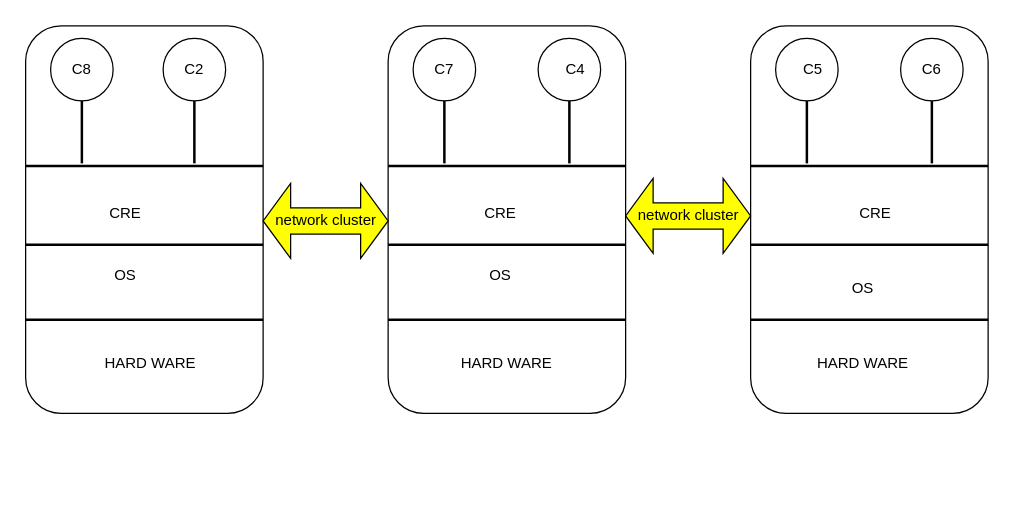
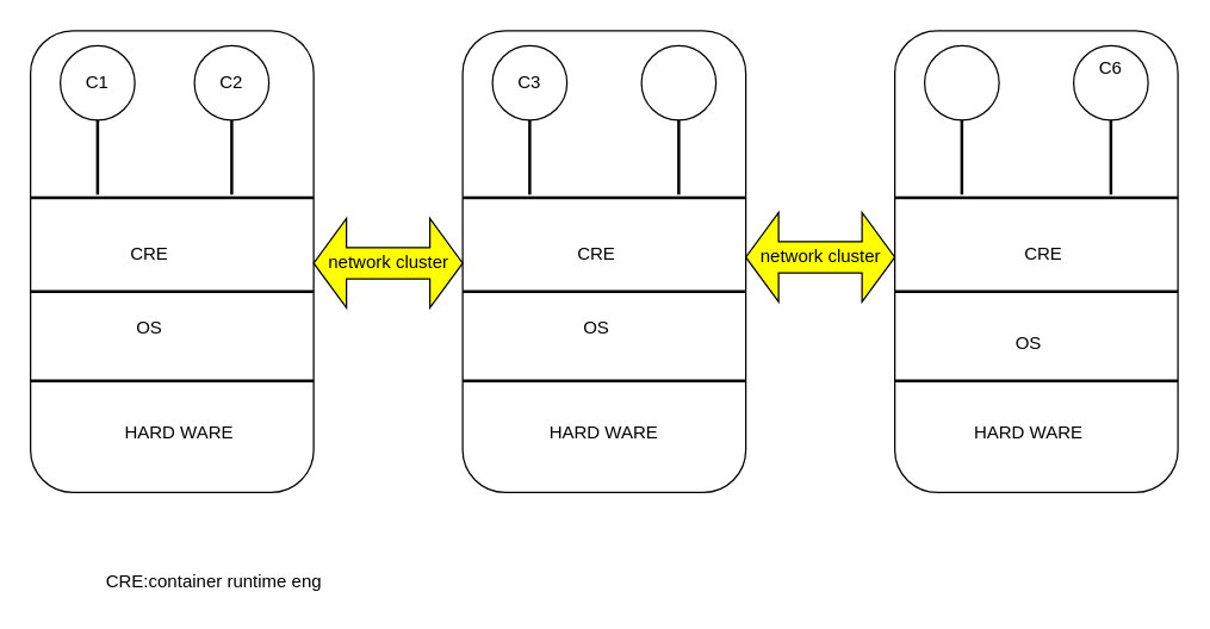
  <mxCell id="0" />
  <mxCell id="1" parent="0" />
  <mxCell id="2" value="" style="rounded=1;whiteSpace=wrap;html=1;" vertex="1" parent="1"><mxGeometry x="20" y="20" width="190" height="310" as="geometry" /></mxCell>
  <mxCell id="3" value="" style="rounded=1;whiteSpace=wrap;html=1;" vertex="1" parent="1"><mxGeometry x="310" y="20" width="190" height="310" as="geometry" /></mxCell>
  <mxCell id="4" value="" style="rounded=1;whiteSpace=wrap;html=1;" vertex="1" parent="1"><mxGeometry x="600" y="20" width="190" height="310" as="geometry" /></mxCell>
  <mxCell id="5" value="" style="line;strokeWidth=2;html=1;" vertex="1" parent="1"><mxGeometry x="20" y="250" width="190" height="10" as="geometry" /></mxCell>
  <mxCell id="6" value="" style="line;strokeWidth=2;html=1;" vertex="1" parent="1"><mxGeometry x="20" y="190" width="190" height="10" as="geometry" /></mxCell>
  <mxCell id="7" value="" style="line;strokeWidth=2;html=1;" vertex="1" parent="1"><mxGeometry x="20" y="127" width="190" height="10" as="geometry" /></mxCell>
  <mxCell id="8" value="" style="line;strokeWidth=2;html=1;" vertex="1" parent="1"><mxGeometry x="310" y="250" width="190" height="10" as="geometry" /></mxCell>
  <mxCell id="9" value="" style="line;strokeWidth=2;html=1;" vertex="1" parent="1"><mxGeometry x="310" y="190" width="190" height="10" as="geometry" /></mxCell>
  <mxCell id="10" value="" style="line;strokeWidth=2;html=1;" vertex="1" parent="1"><mxGeometry x="310" y="127" width="190" height="10" as="geometry" /></mxCell>
  <mxCell id="11" value="" style="line;strokeWidth=2;html=1;" vertex="1" parent="1"><mxGeometry x="600" y="250" width="190" height="10" as="geometry" /></mxCell>
  <mxCell id="12" value="" style="line;strokeWidth=2;html=1;" vertex="1" parent="1"><mxGeometry x="600" y="190" width="190" height="10" as="geometry" /></mxCell>
  <mxCell id="13" value="" style="line;strokeWidth=2;html=1;" vertex="1" parent="1"><mxGeometry x="600" y="127" width="190" height="10" as="geometry" /></mxCell>
  <mxCell id="14" value="HARD WARE" style="text;html=1;strokeColor=none;fillColor=none;align=center;verticalAlign=middle;whiteSpace=wrap;rounded=0;" vertex="1" parent="1"><mxGeometry x="60" y="280" width="120" height="20" as="geometry" /></mxCell>
  <mxCell id="15" value="OS" style="text;html=1;strokeColor=none;fillColor=none;align=center;verticalAlign=middle;whiteSpace=wrap;rounded=0;" vertex="1" parent="1"><mxGeometry x="80" y="210" width="40" height="20" as="geometry" /></mxCell>
  <mxCell id="16" value="CRE" style="text;html=1;strokeColor=none;fillColor=none;align=center;verticalAlign=middle;whiteSpace=wrap;rounded=0;" vertex="1" parent="1"><mxGeometry x="80" y="160" width="40" height="20" as="geometry" /></mxCell>
  <mxCell id="17" value="" style="ellipse;whiteSpace=wrap;html=1;aspect=fixed;" vertex="1" parent="1"><mxGeometry x="40" y="30" width="50" height="50" as="geometry" /></mxCell>
  <mxCell id="18" value="" style="ellipse;whiteSpace=wrap;html=1;aspect=fixed;" vertex="1" parent="1"><mxGeometry x="130" y="30" width="50" height="50" as="geometry" /></mxCell>
  <mxCell id="19" value="" style="ellipse;whiteSpace=wrap;html=1;aspect=fixed;" vertex="1" parent="1"><mxGeometry x="330" y="30" width="50" height="50" as="geometry" /></mxCell>
  <mxCell id="20" value="" style="ellipse;whiteSpace=wrap;html=1;aspect=fixed;" vertex="1" parent="1"><mxGeometry x="430" y="30" width="50" height="50" as="geometry" /></mxCell>
  <mxCell id="21" value="" style="ellipse;whiteSpace=wrap;html=1;aspect=fixed;" vertex="1" parent="1"><mxGeometry x="620" y="30" width="50" height="50" as="geometry" /></mxCell>
  <mxCell id="22" value="" style="ellipse;whiteSpace=wrap;html=1;aspect=fixed;" vertex="1" parent="1"><mxGeometry x="720" y="30" width="50" height="50" as="geometry" /></mxCell>
  <mxCell id="23" value="" style="line;strokeWidth=2;direction=south;html=1;" vertex="1" parent="1"><mxGeometry x="60" y="80" width="10" height="50" as="geometry" /></mxCell>
  <mxCell id="24" value="" style="line;strokeWidth=2;direction=south;html=1;" vertex="1" parent="1"><mxGeometry x="150" y="80" width="10" height="50" as="geometry" /></mxCell>
  <mxCell id="25" value="" style="line;strokeWidth=2;direction=south;html=1;" vertex="1" parent="1"><mxGeometry x="350" y="80" width="10" height="50" as="geometry" /></mxCell>
  <mxCell id="26" value="" style="line;strokeWidth=2;direction=south;html=1;" vertex="1" parent="1"><mxGeometry x="450" y="80" width="10" height="50" as="geometry" /></mxCell>
  <mxCell id="27" value="" style="line;strokeWidth=2;direction=south;html=1;" vertex="1" parent="1"><mxGeometry x="640" y="80" width="10" height="50" as="geometry" /></mxCell>
  <mxCell id="28" value="" style="line;strokeWidth=2;direction=south;html=1;" vertex="1" parent="1"><mxGeometry x="740" y="80" width="10" height="50" as="geometry" /></mxCell>
  <mxCell id="29" value="HARD WARE" style="text;html=1;strokeColor=none;fillColor=none;align=center;verticalAlign=middle;whiteSpace=wrap;rounded=0;" vertex="1" parent="1"><mxGeometry x="345" y="280" width="120" height="20" as="geometry" /></mxCell>
  <mxCell id="30" value="HARD WARE" style="text;html=1;strokeColor=none;fillColor=none;align=center;verticalAlign=middle;whiteSpace=wrap;rounded=0;" vertex="1" parent="1"><mxGeometry x="630" y="280" width="120" height="20" as="geometry" /></mxCell>
  <mxCell id="31" value="OS" style="text;html=1;strokeColor=none;fillColor=none;align=center;verticalAlign=middle;whiteSpace=wrap;rounded=0;" vertex="1" parent="1"><mxGeometry x="380" y="210" width="40" height="20" as="geometry" /></mxCell>
  <mxCell id="32" value="OS" style="text;html=1;strokeColor=none;fillColor=none;align=center;verticalAlign=middle;whiteSpace=wrap;rounded=0;" vertex="1" parent="1"><mxGeometry x="670" y="220" width="40" height="20" as="geometry" /></mxCell>
  <mxCell id="33" value="CRE" style="text;html=1;strokeColor=none;fillColor=none;align=center;verticalAlign=middle;whiteSpace=wrap;rounded=0;" vertex="1" parent="1"><mxGeometry x="380" y="160" width="40" height="20" as="geometry" /></mxCell>
  <mxCell id="34" value="CRE" style="text;html=1;strokeColor=none;fillColor=none;align=center;verticalAlign=middle;whiteSpace=wrap;rounded=0;" vertex="1" parent="1"><mxGeometry x="680" y="160" width="40" height="20" as="geometry" /></mxCell>
- <mxCell id="35" value="C8" style="text;html=1;strokeColor=none;fillColor=none;align=center;verticalAlign=middle;whiteSpace=wrap;rounded=0;" vertex="1" parent="1"><mxGeometry x="45" y="45" width="40" height="20" as="geometry" /></mxCell>
+ <mxCell id="35" value="C1" style="text;html=1;strokeColor=none;fillColor=none;align=center;verticalAlign=middle;whiteSpace=wrap;rounded=0;" vertex="1" parent="1"><mxGeometry x="45" y="45" width="40" height="20" as="geometry" /></mxCell>
  <mxCell id="36" value="C2&lt;span style=&quot;color: rgba(0 , 0 , 0 , 0) ; font-family: monospace ; font-size: 0px&quot;&gt;%3CmxGraphModel%3E%3Croot%3E%3CmxCell%20id%3D%220%22%2F%3E%3CmxCell%20id%3D%221%22%20parent%3D%220%22%2F%3E%3CmxCell%20id%3D%222%22%20value%3D%22C1%22%20style%3D%22text%3Bhtml%3D1%3BstrokeColor%3Dnone%3BfillColor%3Dnone%3Balign%3Dcenter%3BverticalAlign%3Dmiddle%3BwhiteSpace%3Dwrap%3Brounded%3D0%3B%22%20vertex%3D%221%22%20parent%3D%221%22%3E%3CmxGeometry%20x%3D%2265%22%20y%3D%22135%22%20width%3D%2240%22%20height%3D%2220%22%20as%3D%22geometry%22%2F%3E%3C%2FmxCell%3E%3C%2Froot%3E%3C%2FmxGraphModel%3E&lt;/span&gt;" style="text;html=1;strokeColor=none;fillColor=none;align=center;verticalAlign=middle;whiteSpace=wrap;rounded=0;" vertex="1" parent="1"><mxGeometry x="135" y="45" width="40" height="20" as="geometry" /></mxCell>
- <mxCell id="37" value="C7" style="text;html=1;strokeColor=none;fillColor=none;align=center;verticalAlign=middle;whiteSpace=wrap;rounded=0;" vertex="1" parent="1"><mxGeometry x="335" y="45" width="40" height="20" as="geometry" /></mxCell>
- <mxCell id="38" value="C4" style="text;html=1;strokeColor=none;fillColor=none;align=center;verticalAlign=middle;whiteSpace=wrap;rounded=0;" vertex="1" parent="1"><mxGeometry x="440" y="45" width="40" height="20" as="geometry" /></mxCell>
- <mxCell id="39" value="C5" style="text;html=1;strokeColor=none;fillColor=none;align=center;verticalAlign=middle;whiteSpace=wrap;rounded=0;" vertex="1" parent="1"><mxGeometry x="630" y="45" width="40" height="20" as="geometry" /></mxCell>
- <mxCell id="40" value="C6" style="text;html=1;strokeColor=none;fillColor=none;align=center;verticalAlign=middle;whiteSpace=wrap;rounded=0;" vertex="1" parent="1"><mxGeometry x="725" y="45" width="40" height="20" as="geometry" /></mxCell>
+ <mxCell id="37" value="C3" style="text;html=1;strokeColor=none;fillColor=none;align=center;verticalAlign=middle;whiteSpace=wrap;rounded=0;" vertex="1" parent="1"><mxGeometry x="335" y="45" width="40" height="20" as="geometry" /></mxCell>
+ <mxCell id="40" value="C6" style="text;html=1;strokeColor=none;fillColor=none;align=center;verticalAlign=middle;whiteSpace=wrap;rounded=0;" vertex="1" parent="1"><mxGeometry x="725" y="35" width="40" height="20" as="geometry" /></mxCell>
  <mxCell id="41" value="network cluster" style="html=1;shadow=0;dashed=0;align=center;verticalAlign=middle;shape=mxgraph.arrows2.twoWayArrow;dy=0.65;dx=22;fillColor=#FFFF00;" vertex="1" parent="1"><mxGeometry x="210" y="146" width="100" height="60" as="geometry" /></mxCell>
  <mxCell id="42" value="network cluster" style="html=1;shadow=0;dashed=0;align=center;verticalAlign=middle;shape=mxgraph.arrows2.twoWayArrow;dy=0.65;dx=22;fillColor=#FFFF00;" vertex="1" parent="1"><mxGeometry x="500" y="142" width="100" height="60" as="geometry" /></mxCell>
+ <mxCell id="43" value="CRE:container runtime eng&amp;nbsp;" style="text;html=1;strokeColor=none;fillColor=none;align=center;verticalAlign=middle;whiteSpace=wrap;rounded=0;" vertex="1" parent="1"><mxGeometry x="60" y="380" width="170" height="20" as="geometry" /></mxCell>
